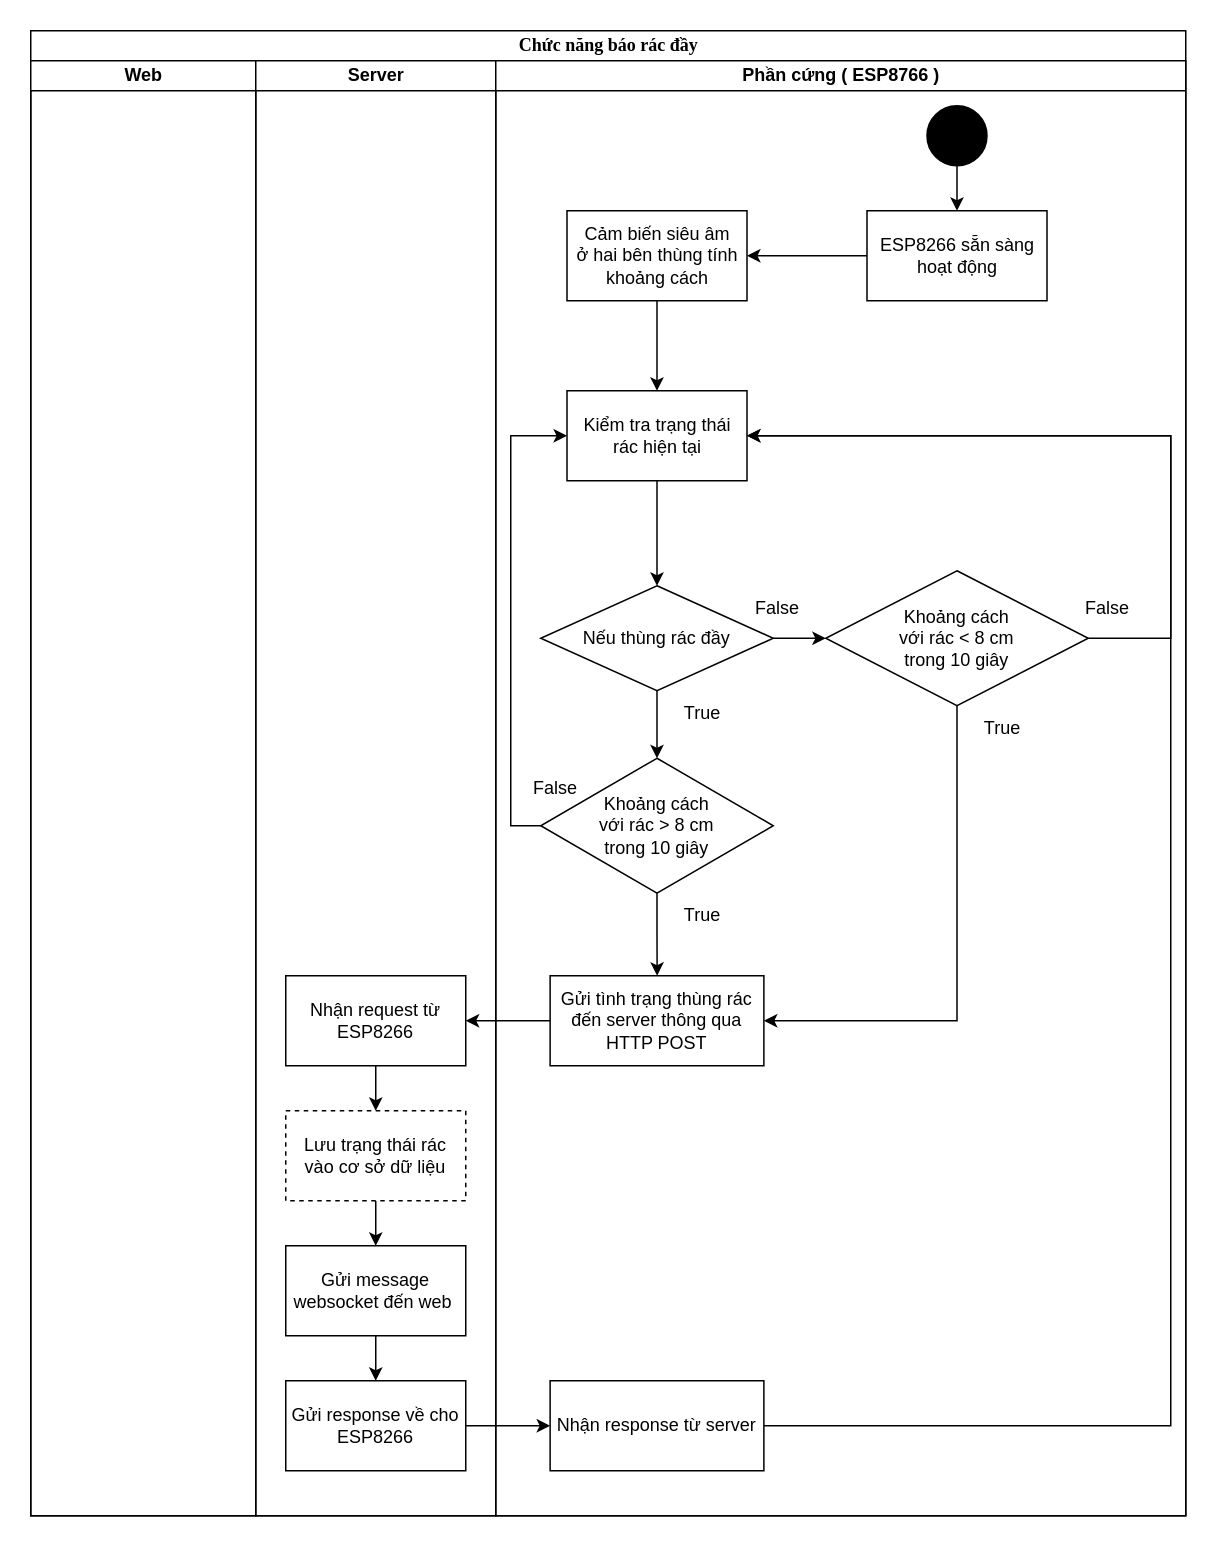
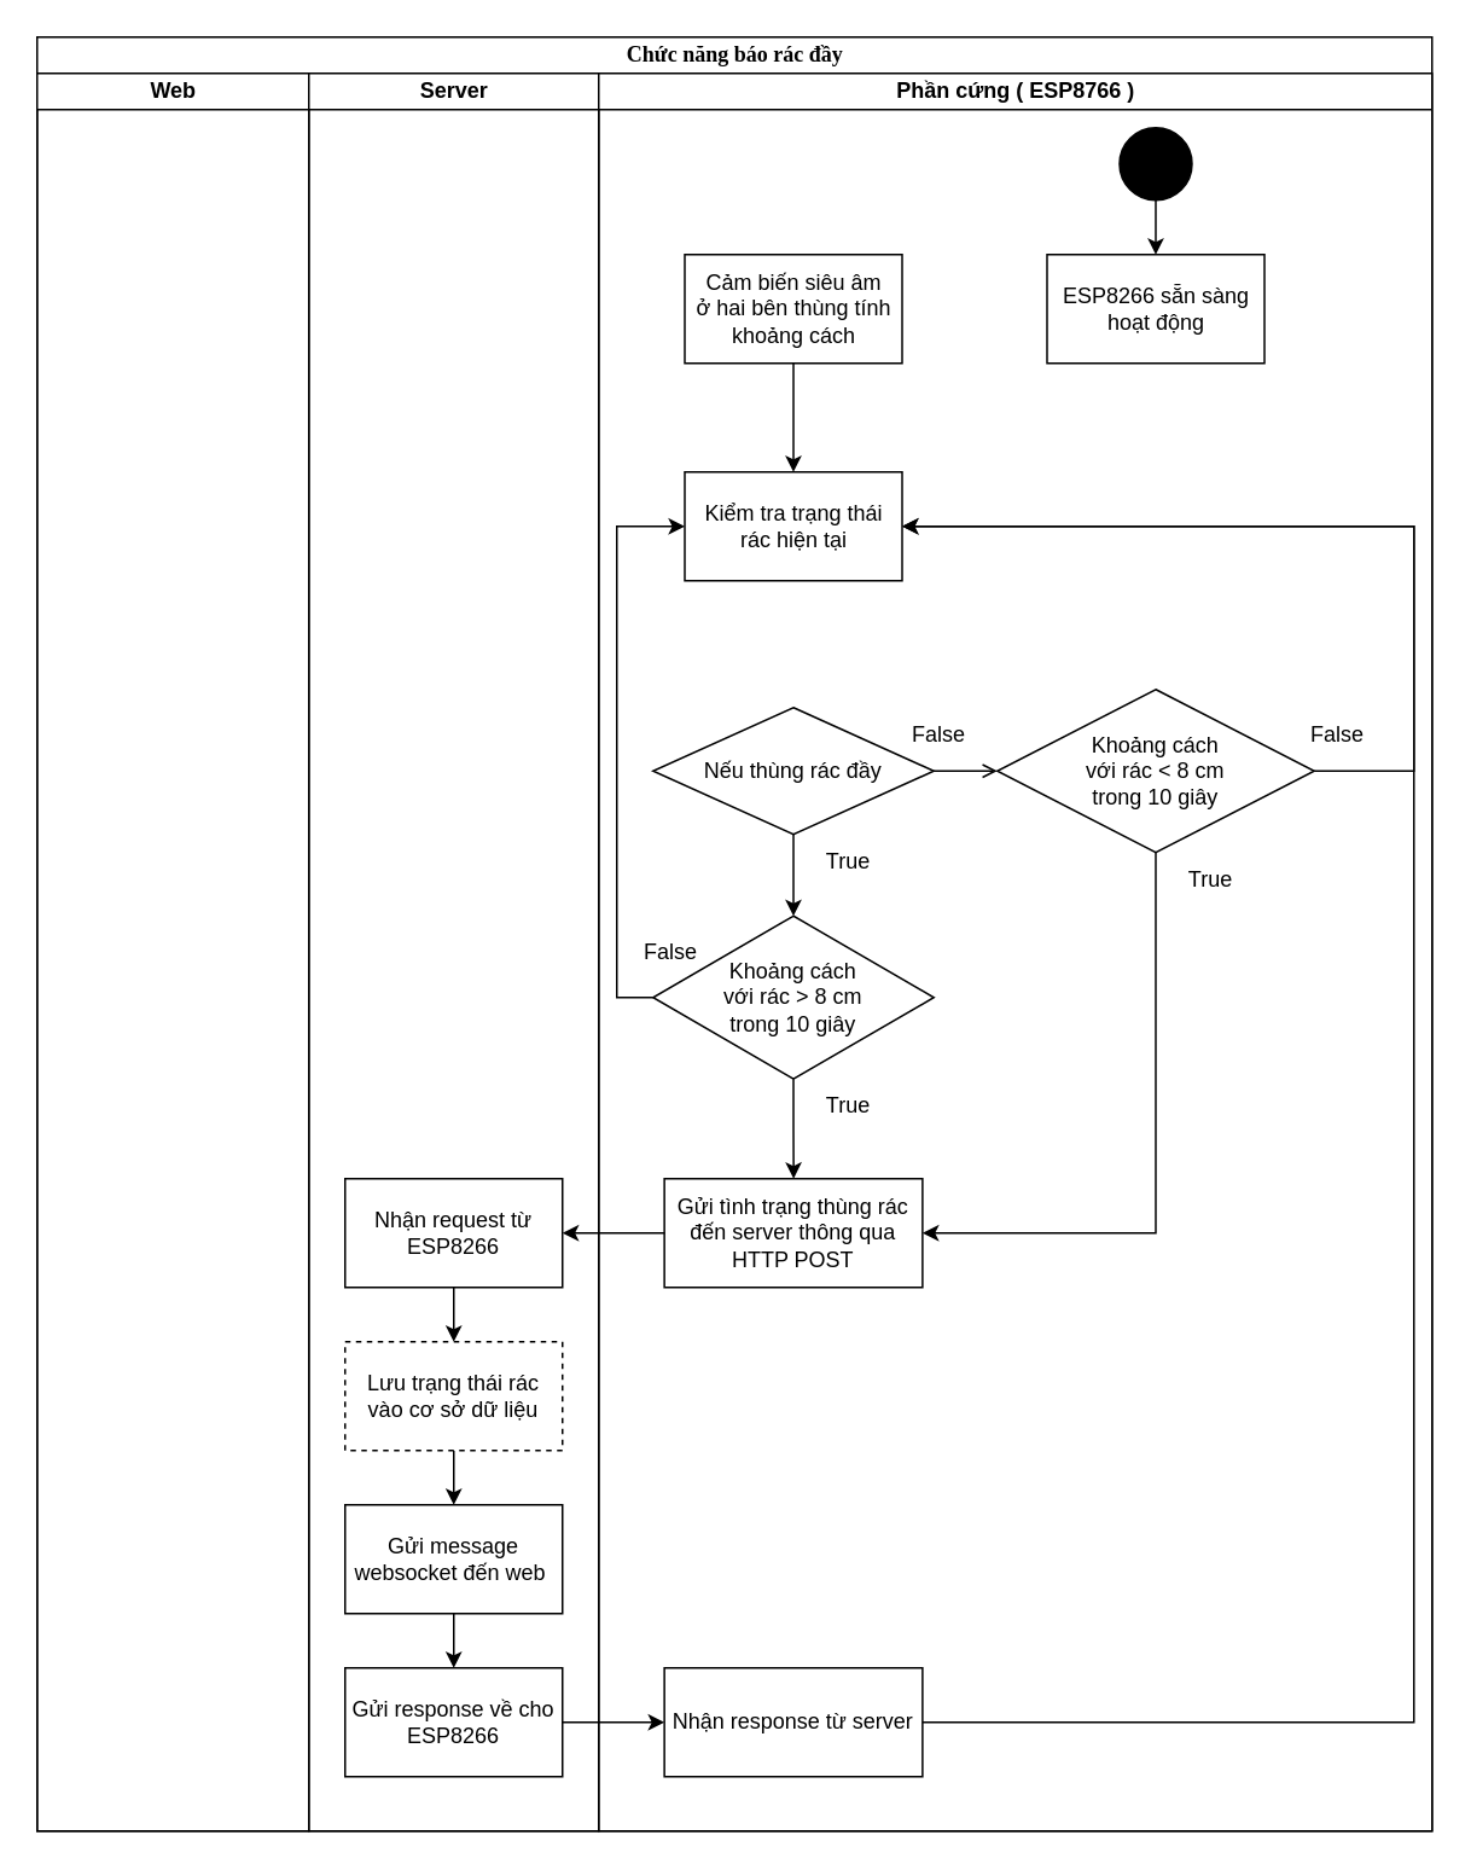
  <mxCell id="0" />
  <mxCell id="1" parent="0" />
  <mxCell id="2" value="Chức năng báo rác đầy" style="swimlane;html=1;childLayout=stackLayout;startSize=20;rounded=0;shadow=0;comic=0;labelBackgroundColor=none;strokeWidth=1;fontFamily=Verdana;fontSize=12;align=center;" parent="1" vertex="1"><mxGeometry x="20" y="20" width="770" height="990" as="geometry" /></mxCell>
  <mxCell id="3" value="Web" style="swimlane;html=1;startSize=20;" parent="2" vertex="1"><mxGeometry y="20" width="150" height="970" as="geometry" /></mxCell>
  <mxCell id="4" value="Server" style="swimlane;html=1;startSize=20;" parent="2" vertex="1"><mxGeometry x="150" y="20" width="160" height="970" as="geometry" /></mxCell>
  <mxCell id="5" value="" style="edgeStyle=orthogonalEdgeStyle;rounded=0;orthogonalLoop=1;jettySize=auto;html=1;" edge="1" parent="4" source="6" target="8"><mxGeometry relative="1" as="geometry" /></mxCell>
  <mxCell id="6" value="Nhận request từ ESP8266" style="rounded=0;whiteSpace=wrap;html=1;" vertex="1" parent="4"><mxGeometry x="20" y="610" width="120" height="60" as="geometry" /></mxCell>
  <mxCell id="7" value="" style="edgeStyle=orthogonalEdgeStyle;rounded=0;orthogonalLoop=1;jettySize=auto;html=1;" edge="1" parent="4" source="8" target="10"><mxGeometry relative="1" as="geometry" /></mxCell>
  <mxCell id="8" value="Lưu trạng thái rác &lt;br&gt;vào cơ sở dữ liệu" style="whiteSpace=wrap;html=1;rounded=0;dashed=1;" vertex="1" parent="4"><mxGeometry x="20" y="700" width="120" height="60" as="geometry" /></mxCell>
  <mxCell id="9" value="" style="edgeStyle=orthogonalEdgeStyle;rounded=0;orthogonalLoop=1;jettySize=auto;html=1;" edge="1" parent="4" source="10" target="11"><mxGeometry relative="1" as="geometry" /></mxCell>
  <mxCell id="10" value="Gửi message websocket đến web&amp;nbsp;" style="whiteSpace=wrap;html=1;rounded=0;" vertex="1" parent="4"><mxGeometry x="20" y="790" width="120" height="60" as="geometry" /></mxCell>
  <mxCell id="11" value="Gửi response về cho ESP8266" style="whiteSpace=wrap;html=1;rounded=0;" vertex="1" parent="4"><mxGeometry x="20" y="880" width="120" height="60" as="geometry" /></mxCell>
  <mxCell id="12" value="Phần cứng ( ESP8766 )" style="swimlane;html=1;startSize=20;" parent="2" vertex="1"><mxGeometry x="310" y="20" width="460" height="970" as="geometry" /></mxCell>
  <mxCell id="13" value="" style="edgeStyle=orthogonalEdgeStyle;rounded=0;orthogonalLoop=1;jettySize=auto;html=1;" edge="1" parent="12" source="14" target="16"><mxGeometry relative="1" as="geometry" /></mxCell>
  <mxCell id="14" value="" style="ellipse;whiteSpace=wrap;html=1;rounded=0;shadow=0;comic=0;labelBackgroundColor=none;strokeWidth=1;fillColor=#000000;fontFamily=Verdana;fontSize=12;align=center;" parent="12" vertex="1"><mxGeometry x="287.5" y="30" width="40" height="40" as="geometry" /></mxCell>
- <mxCell id="15" value="" style="edgeStyle=orthogonalEdgeStyle;rounded=0;orthogonalLoop=1;jettySize=auto;html=1;" edge="1" parent="12" source="16" target="18"><mxGeometry relative="1" as="geometry" /></mxCell>
  <mxCell id="16" value="ESP8266 sẵn sàng hoạt động" style="rounded=0;whiteSpace=wrap;html=1;" vertex="1" parent="12"><mxGeometry x="247.5" y="100" width="120" height="60" as="geometry" /></mxCell>
  <mxCell id="17" value="" style="edgeStyle=orthogonalEdgeStyle;rounded=0;orthogonalLoop=1;jettySize=auto;html=1;" edge="1" parent="12" source="18" target="20"><mxGeometry relative="1" as="geometry" /></mxCell>
  <mxCell id="18" value="Cảm biến siêu âm&lt;br&gt;ở hai bên thùng tính khoảng cách" style="whiteSpace=wrap;html=1;rounded=0;" vertex="1" parent="12"><mxGeometry x="47.5" y="100" width="120" height="60" as="geometry" /></mxCell>
- <mxCell id="19" value="" style="edgeStyle=orthogonalEdgeStyle;rounded=0;orthogonalLoop=1;jettySize=auto;html=1;" edge="1" parent="12" source="20" target="23"><mxGeometry relative="1" as="geometry" /></mxCell>
  <mxCell id="20" value="Kiểm tra trạng thái rác hiện tại" style="rounded=0;whiteSpace=wrap;html=1;" vertex="1" parent="12"><mxGeometry x="47.5" y="220" width="120" height="60" as="geometry" /></mxCell>
- <mxCell id="21" value="" style="edgeStyle=orthogonalEdgeStyle;rounded=0;orthogonalLoop=1;jettySize=auto;html=1;" edge="1" parent="12" source="23" target="25"><mxGeometry relative="1" as="geometry" /></mxCell>
+ <mxCell id="21" value="" style="edgeStyle=orthogonalEdgeStyle;rounded=0;orthogonalLoop=1;jettySize=auto;html=1;endArrow=open;" edge="1" parent="12" source="23" target="25"><mxGeometry relative="1" as="geometry" /></mxCell>
  <mxCell id="22" value="" style="edgeStyle=orthogonalEdgeStyle;rounded=0;orthogonalLoop=1;jettySize=auto;html=1;" edge="1" parent="12" source="23" target="29"><mxGeometry relative="1" as="geometry" /></mxCell>
  <mxCell id="23" value="Nếu thùng rác đầy" style="rhombus;whiteSpace=wrap;html=1;rounded=0;" vertex="1" parent="12"><mxGeometry x="30" y="350" width="155" height="70" as="geometry" /></mxCell>
  <mxCell id="24" value="False" style="text;html=1;strokeColor=none;fillColor=none;align=center;verticalAlign=middle;whiteSpace=wrap;rounded=0;" vertex="1" parent="12"><mxGeometry x="157.5" y="350" width="60" height="30" as="geometry" /></mxCell>
  <mxCell id="25" value="Khoảng cách &lt;br&gt;với rác &amp;lt; 8 cm &lt;br&gt;trong 10 giây" style="rhombus;whiteSpace=wrap;html=1;rounded=0;" vertex="1" parent="12"><mxGeometry x="220" y="340" width="175" height="90" as="geometry" /></mxCell>
  <mxCell id="26" value="" style="edgeStyle=orthogonalEdgeStyle;rounded=0;orthogonalLoop=1;jettySize=auto;html=1;exitX=1;exitY=0.5;exitDx=0;exitDy=0;entryX=1;entryY=0.5;entryDx=0;entryDy=0;" edge="1" parent="12" source="25" target="20"><mxGeometry relative="1" as="geometry"><mxPoint x="117.5" y="290" as="sourcePoint" /><mxPoint x="117.5" y="360" as="targetPoint" /><Array as="points"><mxPoint x="450" y="385" /><mxPoint x="450" y="250" /></Array></mxGeometry></mxCell>
  <mxCell id="27" value="False" style="text;html=1;strokeColor=none;fillColor=none;align=center;verticalAlign=middle;whiteSpace=wrap;rounded=0;" vertex="1" parent="12"><mxGeometry x="377.5" y="350" width="60" height="30" as="geometry" /></mxCell>
  <mxCell id="28" value="" style="edgeStyle=orthogonalEdgeStyle;rounded=0;orthogonalLoop=1;jettySize=auto;html=1;" edge="1" parent="12" source="29" target="31"><mxGeometry relative="1" as="geometry" /></mxCell>
  <mxCell id="29" value="Khoảng cách &lt;br&gt;với rác &amp;gt; 8 cm &lt;br&gt;trong 10 giây" style="rhombus;whiteSpace=wrap;html=1;rounded=0;" vertex="1" parent="12"><mxGeometry x="30" y="465" width="155" height="90" as="geometry" /></mxCell>
  <mxCell id="30" value="True" style="text;html=1;strokeColor=none;fillColor=none;align=center;verticalAlign=middle;whiteSpace=wrap;rounded=0;" vertex="1" parent="12"><mxGeometry x="107.5" y="420" width="60" height="30" as="geometry" /></mxCell>
  <mxCell id="31" value="Gửi tình trạng thùng rác đến server thông qua HTTP POST" style="rounded=0;whiteSpace=wrap;html=1;" vertex="1" parent="12"><mxGeometry x="36.25" y="610" width="142.5" height="60" as="geometry" /></mxCell>
  <mxCell id="32" value="" style="edgeStyle=orthogonalEdgeStyle;rounded=0;orthogonalLoop=1;jettySize=auto;html=1;exitX=0;exitY=0.5;exitDx=0;exitDy=0;entryX=0;entryY=0.5;entryDx=0;entryDy=0;" edge="1" parent="12" source="29" target="20"><mxGeometry relative="1" as="geometry"><mxPoint x="118" y="290" as="sourcePoint" /><mxPoint x="118" y="360" as="targetPoint" /></mxGeometry></mxCell>
  <mxCell id="33" value="False" style="text;html=1;strokeColor=none;fillColor=none;align=center;verticalAlign=middle;whiteSpace=wrap;rounded=0;" vertex="1" parent="12"><mxGeometry x="10" y="470" width="60" height="30" as="geometry" /></mxCell>
  <mxCell id="34" value="True" style="text;html=1;strokeColor=none;fillColor=none;align=center;verticalAlign=middle;whiteSpace=wrap;rounded=0;" vertex="1" parent="12"><mxGeometry x="107.5" y="555" width="60" height="30" as="geometry" /></mxCell>
  <mxCell id="35" value="" style="edgeStyle=orthogonalEdgeStyle;rounded=0;orthogonalLoop=1;jettySize=auto;html=1;exitX=0.5;exitY=1;exitDx=0;exitDy=0;entryX=1;entryY=0.5;entryDx=0;entryDy=0;" edge="1" parent="12" source="25" target="31"><mxGeometry relative="1" as="geometry"><mxPoint x="118" y="565" as="sourcePoint" /><mxPoint x="118" y="620" as="targetPoint" /></mxGeometry></mxCell>
  <mxCell id="36" value="True" style="text;html=1;strokeColor=none;fillColor=none;align=center;verticalAlign=middle;whiteSpace=wrap;rounded=0;" vertex="1" parent="12"><mxGeometry x="307.5" y="430" width="60" height="30" as="geometry" /></mxCell>
  <mxCell id="37" value="Nhận response từ server" style="rounded=0;whiteSpace=wrap;html=1;" vertex="1" parent="12"><mxGeometry x="36.25" y="880" width="142.5" height="60" as="geometry" /></mxCell>
  <mxCell id="38" value="" style="edgeStyle=orthogonalEdgeStyle;rounded=0;orthogonalLoop=1;jettySize=auto;html=1;exitX=1;exitY=0.5;exitDx=0;exitDy=0;entryX=1;entryY=0.5;entryDx=0;entryDy=0;" edge="1" parent="12" source="37" target="20"><mxGeometry relative="1" as="geometry"><mxPoint x="-10" y="920" as="sourcePoint" /><mxPoint x="210" y="900" as="targetPoint" /><Array as="points"><mxPoint x="450" y="910" /><mxPoint x="450" y="250" /></Array></mxGeometry></mxCell>
  <mxCell id="39" value="" style="edgeStyle=orthogonalEdgeStyle;rounded=0;orthogonalLoop=1;jettySize=auto;html=1;" edge="1" parent="2" source="31" target="6"><mxGeometry relative="1" as="geometry" /></mxCell>
  <mxCell id="40" value="" style="edgeStyle=orthogonalEdgeStyle;rounded=0;orthogonalLoop=1;jettySize=auto;html=1;" edge="1" parent="2" source="11" target="37"><mxGeometry relative="1" as="geometry" /></mxCell>
